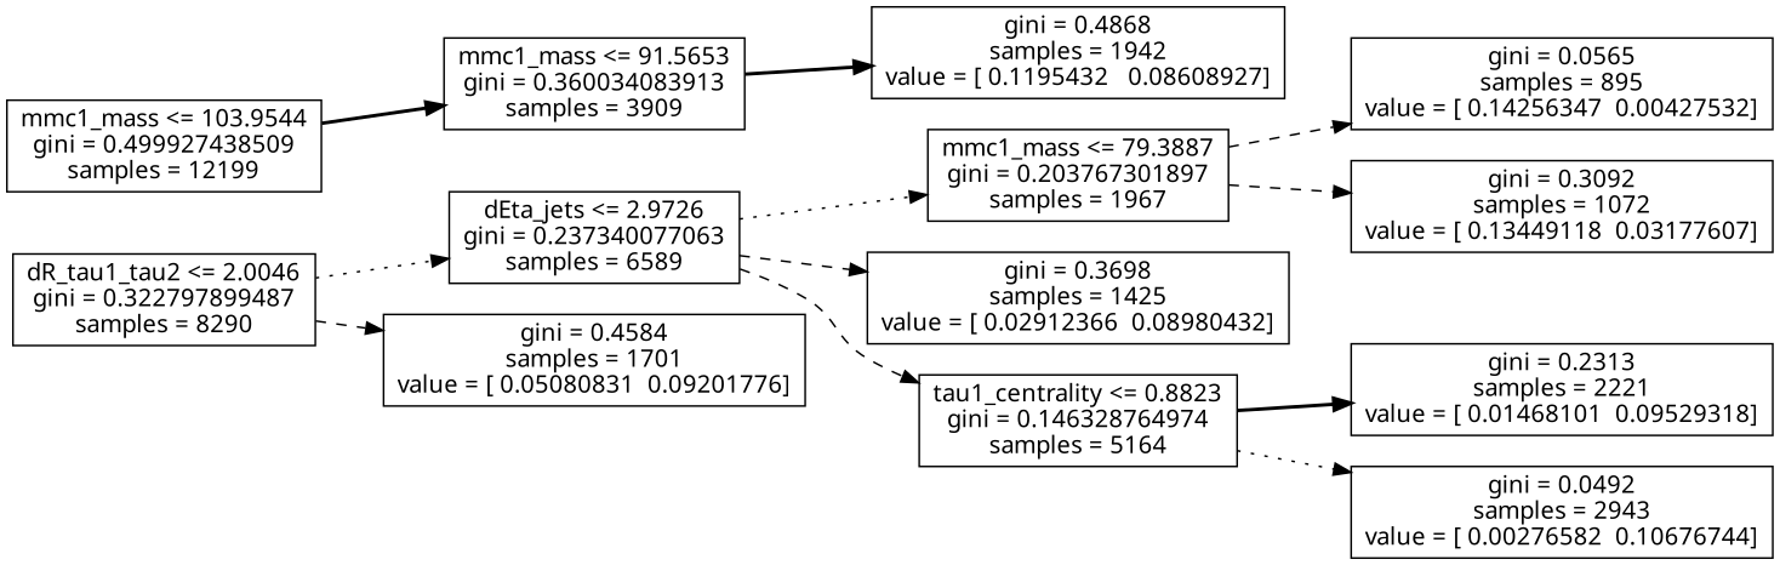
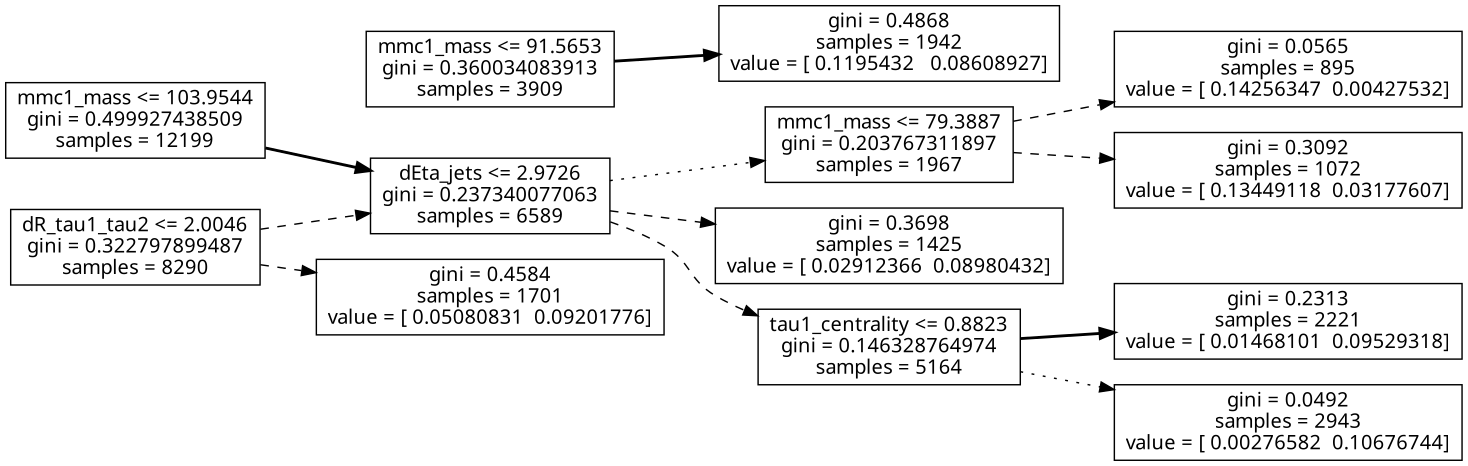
  digraph {
    fontname="Noto Sans"
    rankdir=LR
    node [fontname="Noto Sans" shape=box]
    edge [fontname="Noto Sans" style=dashed]
    n1 [label="mmc1_mass <= 103.9544\ngini = 0.499927438509\nsamples = 12199"]
    n2 [label="mmc1_mass <= 91.5653\ngini = 0.360034083913\nsamples = 3909"]
    n3 [label="gini = 0.4868\nsamples = 1942\nvalue = [ 0.1195432   0.08608927]"]
    n4 [label="dR_tau1_tau2 <= 2.0046\ngini = 0.322797899487\nsamples = 8290"]
    n5 [label="dEta_jets <= 2.9726\ngini = 0.237340077063\nsamples = 6589"]
    n6 [label="gini = 0.4584\nsamples = 1701\nvalue = [ 0.05080831  0.09201776]"]
-   n7 [label="mmc1_mass <= 79.3887\ngini = 0.203767301897\nsamples = 1967"]
+   n7 [label="mmc1_mass <= 79.3887\ngini = 0.203767311897\nsamples = 1967"]
    n8 [label="gini = 0.0565\nsamples = 895\nvalue = [ 0.14256347  0.00427532]"]
    n9 [label="gini = 0.3092\nsamples = 1072\nvalue = [ 0.13449118  0.03177607]"]
    n10 [label="gini = 0.3698\nsamples = 1425\nvalue = [ 0.02912366  0.08980432]"]
    n11 [label="tau1_centrality <= 0.8823\ngini = 0.146328764974\nsamples = 5164"]
    n12 [label="gini = 0.2313\nsamples = 2221\nvalue = [ 0.01468101  0.09529318]"]
    n13 [label="gini = 0.0492\nsamples = 2943\nvalue = [ 0.00276582  0.10676744]"]
-   n1 -> n2 [style=bold]
+   n1 -> n5 [style=bold]
    n2 -> n3 [style=bold]
-   n4 -> n5 [style=dotted]
+   n4 -> n5
    n4 -> n6
    n5 -> n7 [style=dotted]
    n5 -> n10
    n5 -> n11
    n7 -> n8
    n7 -> n9
    n11 -> n12 [style=bold]
    n11 -> n13 [style=dotted]
  }
